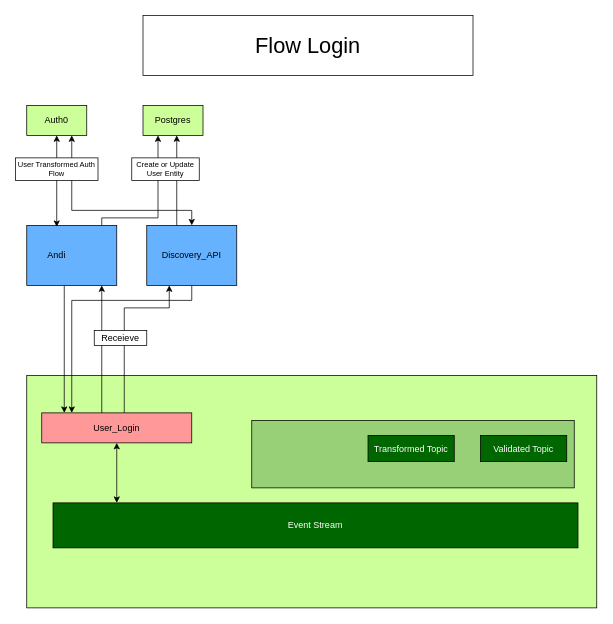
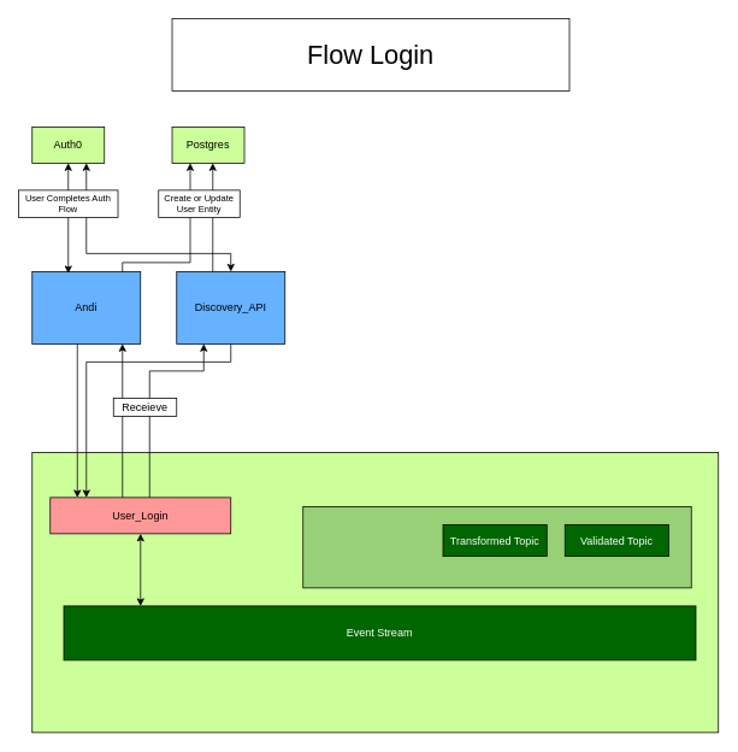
  <mxCell id="0" />
  <mxCell id="1" parent="0" />
  <mxCell id="2" value="" style="rounded=0;whiteSpace=wrap;html=1;fillColor=#CCFF99;" parent="1" vertex="1"><mxGeometry x="35" y="500" width="760" height="310" as="geometry" /></mxCell>
  <mxCell id="3" value="" style="group" parent="1" vertex="1" connectable="0"><mxGeometry x="35" y="300" width="120" height="80" as="geometry" /></mxCell>
  <mxCell id="4" value="" style="rounded=0;whiteSpace=wrap;html=1;fillColor=#66B2FF;movable=1;resizable=1;rotatable=1;deletable=1;editable=1;locked=0;connectable=1;" parent="3" vertex="1"><mxGeometry width="120" height="80" as="geometry" /></mxCell>
- <mxCell id="5" value="Andi" style="text;html=1;strokeColor=none;fillColor=none;align=center;verticalAlign=middle;whiteSpace=wrap;rounded=0;movable=1;resizable=1;rotatable=1;deletable=1;editable=1;locked=0;connectable=1;" parent="3" vertex="1"><mxGeometry x="10" y="25" width="60" height="30" as="geometry" /></mxCell>
+ <mxCell id="5" value="Andi" style="text;html=1;strokeColor=none;fillColor=none;align=center;verticalAlign=middle;whiteSpace=wrap;rounded=0;movable=1;resizable=1;rotatable=1;deletable=1;editable=1;locked=0;connectable=1;" parent="3" vertex="1"><mxGeometry x="30" y="25" width="60" height="30" as="geometry" /></mxCell>
  <mxCell id="6" value="" style="group" parent="1" vertex="1" connectable="0"><mxGeometry x="195" y="300" width="120" height="80" as="geometry" /></mxCell>
  <mxCell id="7" value="" style="rounded=0;whiteSpace=wrap;html=1;fillColor=#66B2FF;movable=1;resizable=1;rotatable=1;deletable=1;editable=1;locked=0;connectable=1;" parent="6" vertex="1"><mxGeometry width="120" height="80" as="geometry" /></mxCell>
  <mxCell id="8" value="Discovery_API" style="text;html=1;strokeColor=none;fillColor=none;align=center;verticalAlign=middle;whiteSpace=wrap;rounded=0;movable=1;resizable=1;rotatable=1;deletable=1;editable=1;locked=0;connectable=1;" parent="6" vertex="1"><mxGeometry x="30" y="25" width="60" height="30" as="geometry" /></mxCell>
  <mxCell id="9" value="Postgres" style="rounded=0;whiteSpace=wrap;html=1;fillColor=#CCFF99;" parent="1" vertex="1"><mxGeometry x="190" y="140" width="80" height="40" as="geometry" /></mxCell>
  <mxCell id="10" value="&lt;font color=&quot;#ffffff&quot;&gt;Event Stream&lt;/font&gt;" style="rounded=0;whiteSpace=wrap;html=1;fillColor=#006600;" parent="1" vertex="1"><mxGeometry x="70" y="670" width="700" height="60" as="geometry" /></mxCell>
  <mxCell id="11" value="" style="group" parent="1" vertex="1" connectable="0"><mxGeometry x="335" y="560" width="430" height="95" as="geometry" /></mxCell>
  <mxCell id="12" value="" style="rounded=0;whiteSpace=wrap;html=1;fillColor=#97D077;" parent="11" vertex="1"><mxGeometry width="430" height="90" as="geometry" /></mxCell>
  <mxCell id="13" value="&lt;font color=&quot;#ffffff&quot;&gt;Transformed Topic&lt;/font&gt;" style="rounded=0;whiteSpace=wrap;html=1;fillColor=#006600;" parent="11" vertex="1"><mxGeometry x="155" y="20" width="115" height="35" as="geometry" /></mxCell>
- <mxCell id="14" value="&lt;font color=&quot;#ffffff&quot;&gt;Validated Topic&lt;/font&gt;" style="rounded=0;whiteSpace=wrap;html=1;fillColor=#006600;" parent="11" vertex="1"><mxGeometry x="305" y="20" width="115" height="35" as="geometry" /></mxCell>
+ <mxCell id="14" value="&lt;font color=&quot;#ffffff&quot;&gt;Validated Topic&lt;/font&gt;" style="rounded=0;whiteSpace=wrap;html=1;fillColor=#006600;" parent="11" vertex="1"><mxGeometry x="290" y="20" width="115" height="35" as="geometry" /></mxCell>
  <mxCell id="15" style="edgeStyle=orthogonalEdgeStyle;rounded=0;orthogonalLoop=1;jettySize=auto;html=1;entryX=0.25;entryY=1;entryDx=0;entryDy=0;" parent="1" source="18" target="7" edge="1"><mxGeometry relative="1" as="geometry"><Array as="points"><mxPoint x="165" y="410" /><mxPoint x="225" y="410" /></Array></mxGeometry></mxCell>
  <mxCell id="16" style="edgeStyle=orthogonalEdgeStyle;rounded=0;orthogonalLoop=1;jettySize=auto;html=1;startArrow=classic;startFill=1;" parent="1" source="18" target="10" edge="1"><mxGeometry relative="1" as="geometry"><Array as="points"><mxPoint x="115" y="670" /><mxPoint x="115" y="670" /></Array></mxGeometry></mxCell>
  <mxCell id="17" style="edgeStyle=orthogonalEdgeStyle;rounded=0;orthogonalLoop=1;jettySize=auto;html=1;" parent="1" source="18" edge="1"><mxGeometry relative="1" as="geometry"><mxPoint x="135" y="380" as="targetPoint" /><Array as="points"><mxPoint x="135" y="380" /></Array></mxGeometry></mxCell>
  <mxCell id="18" value="User_Login" style="rounded=0;whiteSpace=wrap;html=1;fillColor=#FF9999;" parent="1" vertex="1"><mxGeometry x="55" y="550" width="200" height="40" as="geometry" /></mxCell>
  <mxCell id="19" style="edgeStyle=orthogonalEdgeStyle;rounded=0;orthogonalLoop=1;jettySize=auto;html=1;" parent="1" source="4" edge="1"><mxGeometry relative="1" as="geometry"><Array as="points"><mxPoint x="85" y="430" /><mxPoint x="85" y="430" /></Array><mxPoint x="85" y="550" as="targetPoint" /></mxGeometry></mxCell>
  <mxCell id="20" value="Receieve" style="rounded=0;whiteSpace=wrap;html=1;" parent="1" vertex="1"><mxGeometry x="125" y="440" width="70" height="20" as="geometry" /></mxCell>
  <mxCell id="21" value="Flow Login" style="rounded=0;whiteSpace=wrap;html=1;fontSize=29;" parent="1" vertex="1"><mxGeometry x="190" y="20" width="440" height="80" as="geometry" /></mxCell>
  <mxCell id="22" style="edgeStyle=orthogonalEdgeStyle;rounded=0;orthogonalLoop=1;jettySize=auto;html=1;" parent="1" source="7" edge="1"><mxGeometry relative="1" as="geometry"><Array as="points"><mxPoint x="235" y="180" /></Array><mxPoint x="235" y="180" as="targetPoint" /></mxGeometry></mxCell>
  <mxCell id="23" style="edgeStyle=orthogonalEdgeStyle;rounded=0;orthogonalLoop=1;jettySize=auto;html=1;entryX=0.25;entryY=1;entryDx=0;entryDy=0;" parent="1" source="4" target="9" edge="1"><mxGeometry relative="1" as="geometry"><Array as="points"><mxPoint x="135" y="290" /><mxPoint x="210" y="290" /></Array></mxGeometry></mxCell>
  <mxCell id="24" value="Create or Update User Entity" style="rounded=0;whiteSpace=wrap;html=1;fontSize=10;" parent="1" vertex="1"><mxGeometry x="175" y="210" width="90" height="30" as="geometry" /></mxCell>
  <mxCell id="25" style="edgeStyle=orthogonalEdgeStyle;rounded=0;orthogonalLoop=1;jettySize=auto;html=1;entryX=0.333;entryY=0.025;entryDx=0;entryDy=0;entryPerimeter=0;startArrow=classic;startFill=1;" edge="1" parent="1" source="26" target="4"><mxGeometry relative="1" as="geometry" /></mxCell>
  <mxCell id="26" value="Auth0" style="rounded=0;whiteSpace=wrap;html=1;fillColor=#CCFF99;" vertex="1" parent="1"><mxGeometry x="35" y="140" width="80" height="40" as="geometry" /></mxCell>
  <mxCell id="27" style="edgeStyle=orthogonalEdgeStyle;rounded=0;orthogonalLoop=1;jettySize=auto;html=1;entryX=0.2;entryY=0;entryDx=0;entryDy=0;entryPerimeter=0;" edge="1" parent="1" source="7" target="18"><mxGeometry relative="1" as="geometry"><Array as="points"><mxPoint x="255" y="400" /><mxPoint x="95" y="400" /></Array></mxGeometry></mxCell>
  <mxCell id="28" style="edgeStyle=orthogonalEdgeStyle;rounded=0;orthogonalLoop=1;jettySize=auto;html=1;entryX=0.75;entryY=1;entryDx=0;entryDy=0;startArrow=classic;startFill=1;" edge="1" parent="1" source="7" target="26"><mxGeometry relative="1" as="geometry"><Array as="points"><mxPoint x="255" y="280" /><mxPoint x="95" y="280" /></Array></mxGeometry></mxCell>
- <mxCell id="29" value="User Transformed Auth Flow" style="rounded=0;whiteSpace=wrap;html=1;fontSize=10;" vertex="1" parent="1"><mxGeometry x="20" y="210" width="110" height="30" as="geometry" /></mxCell>
+ <mxCell id="29" value="User Completes Auth Flow" style="rounded=0;whiteSpace=wrap;html=1;fontSize=10;" vertex="1" parent="1"><mxGeometry x="20" y="210" width="110" height="30" as="geometry" /></mxCell>
